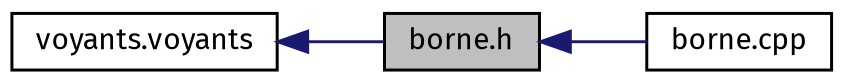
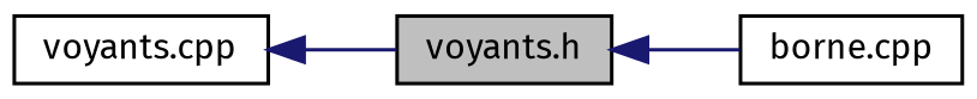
  digraph {
    fontname="Fira Sans"
    rankdir=LR
    node [color=black fillcolor=white fontname="Fira Sans" fontsize=10 shape=record style=filled]
    edge [color=midnightblue dir=back fontname="Fira Sans" fontsize=10 labelfontname=Helvetica labelfontsize=10 style=solid]
-   n1 [fillcolor=grey75 fontcolor=black height=0.2 label="borne.h" width=0.4]
+   n1 [fillcolor=grey75 fontcolor=black height=0.2 label="voyants.h" width=0.4]
    n2 [height=0.2 label="borne.cpp" width=0.4]
-   n3 [height=0.2 label="voyants.voyants" width=0.4]
+   n3 [height=0.2 label="voyants.cpp" width=0.4]
    n1 -> n2
    n3 -> n1
  }
